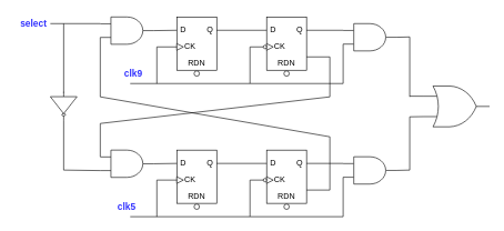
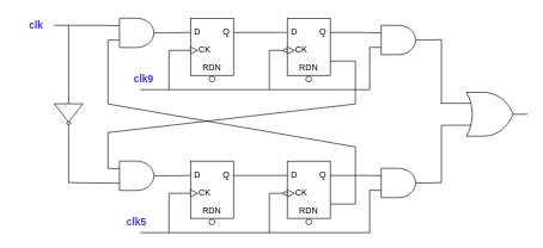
  <mxCell id="0" />
  <mxCell id="1" parent="0" />
  <mxCell id="2" value="" style="group" parent="1" vertex="1" connectable="0"><mxGeometry x="265" y="25" width="60" height="90" as="geometry" /></mxCell>
  <mxCell id="3" value="" style="rounded=0;whiteSpace=wrap;html=1;" parent="2" vertex="1"><mxGeometry width="60" height="80" as="geometry" /></mxCell>
  <mxCell id="4" value="D" style="text;html=1;align=center;verticalAlign=middle;whiteSpace=wrap;rounded=0;connectable=0;" parent="2" vertex="1"><mxGeometry y="10" width="20" height="20" as="geometry" /></mxCell>
  <mxCell id="5" value="Q" style="text;html=1;align=center;verticalAlign=middle;whiteSpace=wrap;rounded=0;connectable=0;" parent="2" vertex="1"><mxGeometry x="40" y="10" width="20" height="20" as="geometry" /></mxCell>
  <mxCell id="6" value="" style="triangle;whiteSpace=wrap;html=1;" parent="2" vertex="1"><mxGeometry y="40" width="10" height="10" as="geometry" /></mxCell>
  <mxCell id="7" value="" style="verticalLabelPosition=bottom;shadow=0;dashed=0;align=center;html=1;verticalAlign=top;shape=mxgraph.electrical.logic_gates.inverting_contact;" parent="2" vertex="1"><mxGeometry x="25" y="80" width="10" height="10" as="geometry" /></mxCell>
  <mxCell id="8" value="RDN" style="text;html=1;align=center;verticalAlign=middle;whiteSpace=wrap;rounded=0;connectable=0;" parent="2" vertex="1"><mxGeometry x="15" y="60" width="30" height="20" as="geometry" /></mxCell>
  <mxCell id="9" value="CK" style="text;html=1;align=center;verticalAlign=middle;whiteSpace=wrap;rounded=0;connectable=0;" parent="2" vertex="1"><mxGeometry x="10" y="35" width="20" height="20" as="geometry" /></mxCell>
  <mxCell id="10" value="" style="group" parent="1" vertex="1" connectable="0"><mxGeometry x="400" y="25" width="60" height="90" as="geometry" /></mxCell>
  <mxCell id="11" value="" style="rounded=0;whiteSpace=wrap;html=1;" parent="10" vertex="1"><mxGeometry width="60" height="80" as="geometry" /></mxCell>
  <mxCell id="12" value="D" style="text;html=1;align=center;verticalAlign=middle;whiteSpace=wrap;rounded=0;connectable=0;" parent="10" vertex="1"><mxGeometry y="10" width="20" height="20" as="geometry" /></mxCell>
  <mxCell id="13" value="Q" style="text;html=1;align=center;verticalAlign=middle;whiteSpace=wrap;rounded=0;connectable=0;" parent="10" vertex="1"><mxGeometry x="40" y="10" width="20" height="20" as="geometry" /></mxCell>
  <mxCell id="14" value="" style="triangle;whiteSpace=wrap;html=1;" parent="10" vertex="1"><mxGeometry y="40" width="10" height="10" as="geometry" /></mxCell>
  <mxCell id="15" value="" style="verticalLabelPosition=bottom;shadow=0;dashed=0;align=center;html=1;verticalAlign=top;shape=mxgraph.electrical.logic_gates.inverting_contact;" parent="10" vertex="1"><mxGeometry x="25" y="80" width="10" height="10" as="geometry" /></mxCell>
  <mxCell id="16" value="RDN" style="text;html=1;align=center;verticalAlign=middle;whiteSpace=wrap;rounded=0;connectable=0;" parent="10" vertex="1"><mxGeometry x="15" y="60" width="30" height="20" as="geometry" /></mxCell>
  <mxCell id="17" value="CK" style="text;html=1;align=center;verticalAlign=middle;whiteSpace=wrap;rounded=0;connectable=0;" parent="10" vertex="1"><mxGeometry x="10" y="35" width="20" height="20" as="geometry" /></mxCell>
  <mxCell id="18" value="" style="endArrow=none;html=1;rounded=0;" parent="1" edge="1"><mxGeometry width="50" height="50" relative="1" as="geometry"><mxPoint x="325" y="45" as="sourcePoint" /><mxPoint x="400" y="45" as="targetPoint" /></mxGeometry></mxCell>
  <mxCell id="19" value="" style="ellipse;whiteSpace=wrap;html=1;aspect=fixed;" parent="1" vertex="1"><mxGeometry x="395" y="67.5" width="5" height="5" as="geometry" /></mxCell>
  <mxCell id="20" value="" style="endArrow=none;html=1;rounded=0;" parent="1" edge="1"><mxGeometry width="50" height="50" relative="1" as="geometry"><mxPoint x="375" y="70" as="sourcePoint" /><mxPoint x="395" y="70" as="targetPoint" /></mxGeometry></mxCell>
  <mxCell id="21" value="" style="endArrow=none;html=1;rounded=0;" parent="1" edge="1"><mxGeometry width="50" height="50" relative="1" as="geometry"><mxPoint x="375" y="125" as="sourcePoint" /><mxPoint x="375" y="70" as="targetPoint" /></mxGeometry></mxCell>
  <mxCell id="22" value="" style="endArrow=none;html=1;rounded=0;" parent="1" edge="1"><mxGeometry width="50" height="50" relative="1" as="geometry"><mxPoint x="195" y="125" as="sourcePoint" /><mxPoint x="375" y="125" as="targetPoint" /></mxGeometry></mxCell>
  <mxCell id="23" value="" style="endArrow=none;html=1;rounded=0;" parent="1" edge="1"><mxGeometry width="50" height="50" relative="1" as="geometry"><mxPoint x="235" y="70" as="sourcePoint" /><mxPoint x="265" y="70" as="targetPoint" /></mxGeometry></mxCell>
  <mxCell id="24" value="" style="endArrow=none;html=1;rounded=0;" parent="1" edge="1"><mxGeometry width="50" height="50" relative="1" as="geometry"><mxPoint x="235" y="125" as="sourcePoint" /><mxPoint x="235" y="70" as="targetPoint" /></mxGeometry></mxCell>
  <mxCell id="25" value="" style="endArrow=none;html=1;rounded=0;" parent="1" edge="1"><mxGeometry width="50" height="50" relative="1" as="geometry"><mxPoint x="460" y="45" as="sourcePoint" /><mxPoint x="515" y="45" as="targetPoint" /></mxGeometry></mxCell>
  <mxCell id="26" value="" style="verticalLabelPosition=bottom;shadow=0;dashed=0;align=center;html=1;verticalAlign=top;shape=mxgraph.electrical.logic_gates.logic_gate;operation=and;" parent="1" vertex="1"><mxGeometry x="515" y="35" width="80" height="41" as="geometry" /></mxCell>
  <mxCell id="27" value="" style="endArrow=none;html=1;rounded=0;" parent="1" edge="1"><mxGeometry width="50" height="50" relative="1" as="geometry"><mxPoint x="375" y="125" as="sourcePoint" /><mxPoint x="515" y="125" as="targetPoint" /></mxGeometry></mxCell>
  <mxCell id="28" value="" style="endArrow=none;html=1;rounded=0;entryX=0;entryY=0.75;entryDx=0;entryDy=0;entryPerimeter=0;" parent="1" target="26" edge="1"><mxGeometry width="50" height="50" relative="1" as="geometry"><mxPoint x="515" y="125" as="sourcePoint" /><mxPoint x="495" y="30" as="targetPoint" /></mxGeometry></mxCell>
  <mxCell id="29" value="" style="verticalLabelPosition=bottom;shadow=0;dashed=0;align=center;html=1;verticalAlign=top;shape=mxgraph.electrical.logic_gates.logic_gate;operation=and;" parent="1" vertex="1"><mxGeometry x="150" y="25" width="80" height="41" as="geometry" /></mxCell>
  <mxCell id="30" value="" style="endArrow=none;html=1;rounded=0;exitX=1;exitY=0.5;exitDx=0;exitDy=0;exitPerimeter=0;" parent="1" source="29" edge="1"><mxGeometry width="50" height="50" relative="1" as="geometry"><mxPoint x="240" y="45" as="sourcePoint" /><mxPoint x="265" y="45" as="targetPoint" /></mxGeometry></mxCell>
  <mxCell id="31" value="" style="endArrow=none;html=1;rounded=0;" parent="1" edge="1"><mxGeometry width="50" height="50" relative="1" as="geometry"><mxPoint x="75" y="35" as="sourcePoint" /><mxPoint x="150" y="35" as="targetPoint" /></mxGeometry></mxCell>
  <mxCell id="32" value="" style="verticalLabelPosition=bottom;shadow=0;dashed=0;align=center;html=1;verticalAlign=top;shape=mxgraph.electrical.logic_gates.inverter_2;rotation=90;" parent="1" vertex="1"><mxGeometry x="73.75" y="138.75" width="42.5" height="40" as="geometry" /></mxCell>
  <mxCell id="33" value="" style="endArrow=none;html=1;rounded=0;" parent="1" edge="1"><mxGeometry width="50" height="50" relative="1" as="geometry"><mxPoint x="95" y="138.75" as="sourcePoint" /><mxPoint x="95" y="35" as="targetPoint" /></mxGeometry></mxCell>
  <mxCell id="34" value="" style="group" parent="1" vertex="1" connectable="0"><mxGeometry x="265" y="225" width="60" height="90" as="geometry" /></mxCell>
  <mxCell id="35" value="" style="rounded=0;whiteSpace=wrap;html=1;" parent="34" vertex="1"><mxGeometry width="60" height="80" as="geometry" /></mxCell>
  <mxCell id="36" value="D" style="text;html=1;align=center;verticalAlign=middle;whiteSpace=wrap;rounded=0;connectable=0;" parent="34" vertex="1"><mxGeometry y="10" width="20" height="20" as="geometry" /></mxCell>
  <mxCell id="37" value="Q" style="text;html=1;align=center;verticalAlign=middle;whiteSpace=wrap;rounded=0;connectable=0;" parent="34" vertex="1"><mxGeometry x="40" y="10" width="20" height="20" as="geometry" /></mxCell>
  <mxCell id="38" value="" style="triangle;whiteSpace=wrap;html=1;" parent="34" vertex="1"><mxGeometry y="40" width="10" height="10" as="geometry" /></mxCell>
  <mxCell id="39" value="" style="verticalLabelPosition=bottom;shadow=0;dashed=0;align=center;html=1;verticalAlign=top;shape=mxgraph.electrical.logic_gates.inverting_contact;" parent="34" vertex="1"><mxGeometry x="25" y="80" width="10" height="10" as="geometry" /></mxCell>
  <mxCell id="40" value="RDN" style="text;html=1;align=center;verticalAlign=middle;whiteSpace=wrap;rounded=0;connectable=0;" parent="34" vertex="1"><mxGeometry x="15" y="60" width="30" height="20" as="geometry" /></mxCell>
  <mxCell id="41" value="CK" style="text;html=1;align=center;verticalAlign=middle;whiteSpace=wrap;rounded=0;connectable=0;" parent="34" vertex="1"><mxGeometry x="10" y="35" width="20" height="20" as="geometry" /></mxCell>
  <mxCell id="42" value="" style="group" parent="1" vertex="1" connectable="0"><mxGeometry x="400" y="225" width="60" height="90" as="geometry" /></mxCell>
  <mxCell id="43" value="" style="rounded=0;whiteSpace=wrap;html=1;" parent="42" vertex="1"><mxGeometry width="60" height="80" as="geometry" /></mxCell>
  <mxCell id="44" value="D" style="text;html=1;align=center;verticalAlign=middle;whiteSpace=wrap;rounded=0;connectable=0;" parent="42" vertex="1"><mxGeometry y="10" width="20" height="20" as="geometry" /></mxCell>
  <mxCell id="45" value="Q" style="text;html=1;align=center;verticalAlign=middle;whiteSpace=wrap;rounded=0;connectable=0;" parent="42" vertex="1"><mxGeometry x="40" y="10" width="20" height="20" as="geometry" /></mxCell>
  <mxCell id="46" value="" style="triangle;whiteSpace=wrap;html=1;" parent="42" vertex="1"><mxGeometry y="40" width="10" height="10" as="geometry" /></mxCell>
  <mxCell id="47" value="" style="verticalLabelPosition=bottom;shadow=0;dashed=0;align=center;html=1;verticalAlign=top;shape=mxgraph.electrical.logic_gates.inverting_contact;" parent="42" vertex="1"><mxGeometry x="25" y="80" width="10" height="10" as="geometry" /></mxCell>
  <mxCell id="48" value="RDN" style="text;html=1;align=center;verticalAlign=middle;whiteSpace=wrap;rounded=0;connectable=0;" parent="42" vertex="1"><mxGeometry x="15" y="60" width="30" height="20" as="geometry" /></mxCell>
  <mxCell id="49" value="CK" style="text;html=1;align=center;verticalAlign=middle;whiteSpace=wrap;rounded=0;connectable=0;" parent="42" vertex="1"><mxGeometry x="10" y="35" width="20" height="20" as="geometry" /></mxCell>
  <mxCell id="50" value="" style="endArrow=none;html=1;rounded=0;" parent="1" edge="1"><mxGeometry width="50" height="50" relative="1" as="geometry"><mxPoint x="325" y="245" as="sourcePoint" /><mxPoint x="400" y="245" as="targetPoint" /></mxGeometry></mxCell>
  <mxCell id="51" value="" style="ellipse;whiteSpace=wrap;html=1;aspect=fixed;" parent="1" vertex="1"><mxGeometry x="395" y="267.5" width="5" height="5" as="geometry" /></mxCell>
  <mxCell id="52" value="" style="endArrow=none;html=1;rounded=0;" parent="1" edge="1"><mxGeometry width="50" height="50" relative="1" as="geometry"><mxPoint x="375" y="270" as="sourcePoint" /><mxPoint x="395" y="270" as="targetPoint" /></mxGeometry></mxCell>
  <mxCell id="53" value="" style="endArrow=none;html=1;rounded=0;" parent="1" edge="1"><mxGeometry width="50" height="50" relative="1" as="geometry"><mxPoint x="375" y="325" as="sourcePoint" /><mxPoint x="375" y="270" as="targetPoint" /></mxGeometry></mxCell>
  <mxCell id="54" value="" style="endArrow=none;html=1;rounded=0;" parent="1" edge="1"><mxGeometry width="50" height="50" relative="1" as="geometry"><mxPoint x="195" y="325" as="sourcePoint" /><mxPoint x="375" y="325" as="targetPoint" /></mxGeometry></mxCell>
  <mxCell id="55" value="" style="endArrow=none;html=1;rounded=0;" parent="1" edge="1"><mxGeometry width="50" height="50" relative="1" as="geometry"><mxPoint x="235" y="270" as="sourcePoint" /><mxPoint x="265" y="270" as="targetPoint" /></mxGeometry></mxCell>
  <mxCell id="56" value="" style="endArrow=none;html=1;rounded=0;" parent="1" edge="1"><mxGeometry width="50" height="50" relative="1" as="geometry"><mxPoint x="235" y="325" as="sourcePoint" /><mxPoint x="235" y="270" as="targetPoint" /></mxGeometry></mxCell>
  <mxCell id="57" value="" style="endArrow=none;html=1;rounded=0;" parent="1" edge="1"><mxGeometry width="50" height="50" relative="1" as="geometry"><mxPoint x="460" y="245" as="sourcePoint" /><mxPoint x="515" y="245" as="targetPoint" /></mxGeometry></mxCell>
  <mxCell id="58" value="" style="verticalLabelPosition=bottom;shadow=0;dashed=0;align=center;html=1;verticalAlign=top;shape=mxgraph.electrical.logic_gates.logic_gate;operation=and;" parent="1" vertex="1"><mxGeometry x="515" y="235" width="80" height="41" as="geometry" /></mxCell>
  <mxCell id="59" value="" style="endArrow=none;html=1;rounded=0;" parent="1" edge="1"><mxGeometry width="50" height="50" relative="1" as="geometry"><mxPoint x="375" y="325" as="sourcePoint" /><mxPoint x="515" y="325" as="targetPoint" /></mxGeometry></mxCell>
  <mxCell id="60" value="" style="endArrow=none;html=1;rounded=0;entryX=0;entryY=0.75;entryDx=0;entryDy=0;entryPerimeter=0;" parent="1" target="58" edge="1"><mxGeometry width="50" height="50" relative="1" as="geometry"><mxPoint x="515" y="325" as="sourcePoint" /><mxPoint x="495" y="230" as="targetPoint" /></mxGeometry></mxCell>
  <mxCell id="61" value="" style="verticalLabelPosition=bottom;shadow=0;dashed=0;align=center;html=1;verticalAlign=top;shape=mxgraph.electrical.logic_gates.logic_gate;operation=and;" parent="1" vertex="1"><mxGeometry x="150" y="225" width="80" height="41" as="geometry" /></mxCell>
  <mxCell id="62" value="" style="endArrow=none;html=1;rounded=0;exitX=1;exitY=0.5;exitDx=0;exitDy=0;exitPerimeter=0;" parent="1" source="61" edge="1"><mxGeometry width="50" height="50" relative="1" as="geometry"><mxPoint x="240" y="245" as="sourcePoint" /><mxPoint x="265" y="245" as="targetPoint" /></mxGeometry></mxCell>
  <mxCell id="63" value="" style="endArrow=none;html=1;rounded=0;entryX=0;entryY=0.75;entryDx=0;entryDy=0;entryPerimeter=0;" parent="1" target="29" edge="1"><mxGeometry width="50" height="50" relative="1" as="geometry"><mxPoint x="150" y="145" as="sourcePoint" /><mxPoint x="340" y="180" as="targetPoint" /></mxGeometry></mxCell>
  <mxCell id="64" value="" style="endArrow=none;html=1;rounded=0;" parent="1" edge="1"><mxGeometry width="50" height="50" relative="1" as="geometry"><mxPoint x="150" y="145" as="sourcePoint" /><mxPoint x="495" y="205" as="targetPoint" /></mxGeometry></mxCell>
  <mxCell id="65" value="" style="endArrow=none;html=1;rounded=0;" parent="1" edge="1"><mxGeometry width="50" height="50" relative="1" as="geometry"><mxPoint x="495" y="285" as="sourcePoint" /><mxPoint x="495" y="205" as="targetPoint" /></mxGeometry></mxCell>
  <mxCell id="66" value="" style="endArrow=none;html=1;rounded=0;" parent="1" edge="1"><mxGeometry width="50" height="50" relative="1" as="geometry"><mxPoint x="460" y="285" as="sourcePoint" /><mxPoint x="495" y="285" as="targetPoint" /></mxGeometry></mxCell>
  <mxCell id="67" value="" style="endArrow=none;html=1;rounded=0;" parent="1" edge="1"><mxGeometry width="50" height="50" relative="1" as="geometry"><mxPoint x="150" y="235" as="sourcePoint" /><mxPoint x="150" y="185" as="targetPoint" /></mxGeometry></mxCell>
  <mxCell id="68" value="" style="endArrow=none;html=1;rounded=0;" parent="1" edge="1"><mxGeometry width="50" height="50" relative="1" as="geometry"><mxPoint x="150" y="185" as="sourcePoint" /><mxPoint x="495" y="145" as="targetPoint" /></mxGeometry></mxCell>
  <mxCell id="69" value="" style="endArrow=none;html=1;rounded=0;" parent="1" edge="1"><mxGeometry width="50" height="50" relative="1" as="geometry"><mxPoint x="495" y="145" as="sourcePoint" /><mxPoint x="495" y="85" as="targetPoint" /></mxGeometry></mxCell>
  <mxCell id="70" value="" style="endArrow=none;html=1;rounded=0;exitX=1;exitY=0.75;exitDx=0;exitDy=0;" parent="1" source="11" edge="1"><mxGeometry width="50" height="50" relative="1" as="geometry"><mxPoint x="375" y="130" as="sourcePoint" /><mxPoint x="495" y="85" as="targetPoint" /></mxGeometry></mxCell>
  <mxCell id="71" value="" style="endArrow=none;html=1;rounded=0;entryX=1;entryY=0.5;entryDx=0;entryDy=0;entryPerimeter=0;" parent="1" target="32" edge="1"><mxGeometry width="50" height="50" relative="1" as="geometry"><mxPoint x="95" y="255" as="sourcePoint" /><mxPoint x="190" y="190" as="targetPoint" /></mxGeometry></mxCell>
  <mxCell id="72" value="" style="endArrow=none;html=1;rounded=0;entryX=0;entryY=0.75;entryDx=0;entryDy=0;entryPerimeter=0;" parent="1" target="61" edge="1"><mxGeometry width="50" height="50" relative="1" as="geometry"><mxPoint x="95" y="255" as="sourcePoint" /><mxPoint x="190" y="190" as="targetPoint" /></mxGeometry></mxCell>
  <mxCell id="73" value="" style="verticalLabelPosition=bottom;shadow=0;dashed=0;align=center;html=1;verticalAlign=top;shape=mxgraph.electrical.logic_gates.logic_gate;operation=or;" parent="1" vertex="1"><mxGeometry x="635" y="128.75" width="100" height="61.25" as="geometry" /></mxCell>
  <mxCell id="74" value="" style="endArrow=none;html=1;rounded=0;exitX=1;exitY=0.5;exitDx=0;exitDy=0;exitPerimeter=0;" parent="1" source="26" edge="1"><mxGeometry width="50" height="50" relative="1" as="geometry"><mxPoint x="605" y="60" as="sourcePoint" /><mxPoint x="615" y="55" as="targetPoint" /></mxGeometry></mxCell>
  <mxCell id="75" value="" style="endArrow=none;html=1;rounded=0;" parent="1" edge="1"><mxGeometry width="50" height="50" relative="1" as="geometry"><mxPoint x="615" y="145" as="sourcePoint" /><mxPoint x="615" y="55" as="targetPoint" /></mxGeometry></mxCell>
  <mxCell id="76" value="" style="endArrow=none;html=1;rounded=0;entryX=0;entryY=0.25;entryDx=0;entryDy=0;entryPerimeter=0;" parent="1" target="73" edge="1"><mxGeometry width="50" height="50" relative="1" as="geometry"><mxPoint x="615" y="144" as="sourcePoint" /><mxPoint x="625" y="45" as="targetPoint" /></mxGeometry></mxCell>
  <mxCell id="77" value="" style="endArrow=none;html=1;rounded=0;exitX=1;exitY=0.5;exitDx=0;exitDy=0;exitPerimeter=0;" parent="1" source="58" edge="1"><mxGeometry width="50" height="50" relative="1" as="geometry"><mxPoint x="590" y="190" as="sourcePoint" /><mxPoint x="615" y="255" as="targetPoint" /></mxGeometry></mxCell>
  <mxCell id="78" value="" style="endArrow=none;html=1;rounded=0;" parent="1" edge="1"><mxGeometry width="50" height="50" relative="1" as="geometry"><mxPoint x="615" y="255" as="sourcePoint" /><mxPoint x="615" y="175" as="targetPoint" /></mxGeometry></mxCell>
  <mxCell id="79" value="" style="endArrow=none;html=1;rounded=0;entryX=0;entryY=0.75;entryDx=0;entryDy=0;entryPerimeter=0;" parent="1" target="73" edge="1"><mxGeometry width="50" height="50" relative="1" as="geometry"><mxPoint x="615" y="175" as="sourcePoint" /><mxPoint x="640" y="140" as="targetPoint" /></mxGeometry></mxCell>
  <mxCell id="80" value="clk9" style="text;html=1;align=center;verticalAlign=middle;whiteSpace=wrap;rounded=0;fontStyle=1;fontSize=14;fontColor=#3333FF;" vertex="1" parent="1"><mxGeometry x="170" y="95" width="60" height="30" as="geometry" /></mxCell>
  <mxCell id="81" value="clk5" style="text;html=1;align=center;verticalAlign=middle;whiteSpace=wrap;rounded=0;fontStyle=1;fontSize=14;fontColor=#3333FF;" vertex="1" parent="1"><mxGeometry x="160" y="295" width="60" height="30" as="geometry" /></mxCell>
- <mxCell id="82" value="select" style="text;html=1;align=center;verticalAlign=middle;whiteSpace=wrap;rounded=0;fontStyle=1;fontSize=14;fontColor=#3333FF;" vertex="1" parent="1"><mxGeometry x="20" y="20" width="60" height="30" as="geometry" /></mxCell>
+ <mxCell id="82" value="clk" style="text;html=1;align=center;verticalAlign=middle;whiteSpace=wrap;rounded=0;fontStyle=1;fontSize=14;fontColor=#3333FF;" vertex="1" parent="1"><mxGeometry x="20" y="20" width="60" height="30" as="geometry" /></mxCell>
